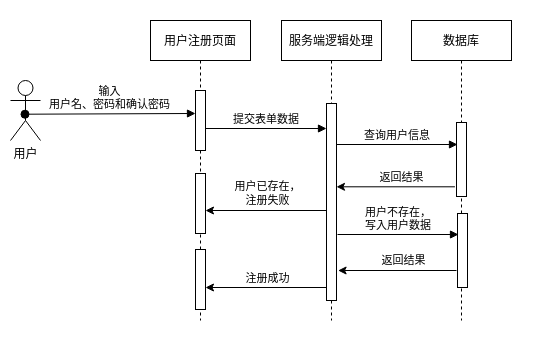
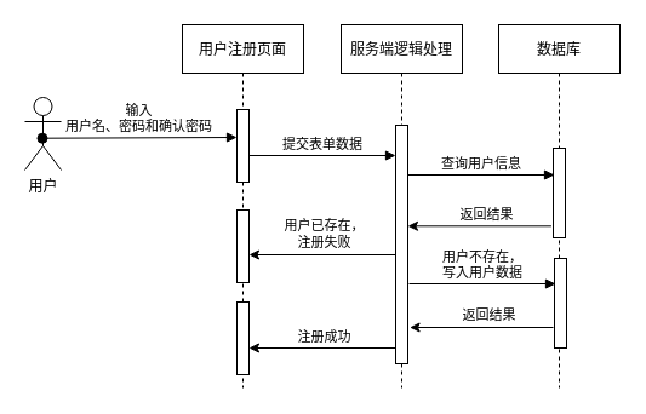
  <mxCell id="0" />
  <mxCell id="1" parent="0" />
  <mxCell id="2" value="用户注册页面" style="shape=umlLifeline;perimeter=lifelinePerimeter;container=1;collapsible=0;recursiveResize=0;rounded=0;shadow=0;strokeWidth=1;" parent="1" vertex="1"><mxGeometry x="150" y="20" width="100" height="300" as="geometry" /></mxCell>
  <mxCell id="3" value="" style="points=[];perimeter=orthogonalPerimeter;rounded=0;shadow=0;strokeWidth=1;" parent="2" vertex="1"><mxGeometry x="45" y="70" width="10" height="60" as="geometry" /></mxCell>
  <mxCell id="4" value="" style="points=[];perimeter=orthogonalPerimeter;rounded=0;shadow=0;strokeWidth=1;" parent="2" vertex="1"><mxGeometry x="45" y="153" width="10" height="60" as="geometry" /></mxCell>
  <mxCell id="5" value="" style="points=[];perimeter=orthogonalPerimeter;rounded=0;shadow=0;strokeWidth=1;" vertex="1" parent="2"><mxGeometry x="45" y="229" width="10" height="60" as="geometry" /></mxCell>
  <mxCell id="6" value="服务端逻辑处理" style="shape=umlLifeline;perimeter=lifelinePerimeter;container=1;collapsible=0;recursiveResize=0;rounded=0;shadow=0;strokeWidth=1;" parent="1" vertex="1"><mxGeometry x="281" y="20" width="100" height="300" as="geometry" /></mxCell>
  <mxCell id="7" value="" style="points=[];perimeter=orthogonalPerimeter;rounded=0;shadow=0;strokeWidth=1;" parent="6" vertex="1"><mxGeometry x="45" y="83" width="10" height="197" as="geometry" /></mxCell>
  <mxCell id="8" value="提交表单数据" style="verticalAlign=bottom;endArrow=block;shadow=0;strokeWidth=1;" parent="1" edge="1"><mxGeometry relative="1" as="geometry"><mxPoint x="205" y="128" as="sourcePoint" /><mxPoint x="326" y="128" as="targetPoint" /></mxGeometry></mxCell>
- <mxCell id="9" value="用户" style="shape=umlActor;verticalLabelPosition=bottom;verticalAlign=top;html=1;outlineConnect=0;" parent="1" vertex="1"><mxGeometry x="10" y="80" width="30" height="60" as="geometry" /></mxCell>
+ <mxCell id="9" value="用户" style="shape=umlActor;verticalLabelPosition=bottom;verticalAlign=top;html=1;outlineConnect=0;" parent="1" vertex="1"><mxGeometry x="20" y="80" width="30" height="60" as="geometry" /></mxCell>
  <mxCell id="10" value="输入&#10;用户名、密码和确认密码" style="verticalAlign=bottom;startArrow=oval;endArrow=block;startSize=8;shadow=0;strokeWidth=1;exitX=0.483;exitY=0.562;exitDx=0;exitDy=0;exitPerimeter=0;" parent="1" edge="1" source="9"><mxGeometry relative="1" as="geometry"><mxPoint x="55" y="113" as="sourcePoint" /><mxPoint x="195" y="113" as="targetPoint" /></mxGeometry></mxCell>
  <mxCell id="11" value="数据库" style="shape=umlLifeline;perimeter=lifelinePerimeter;container=1;collapsible=0;recursiveResize=0;rounded=0;shadow=0;strokeWidth=1;" parent="1" vertex="1"><mxGeometry x="411" y="20" width="100" height="300" as="geometry" /></mxCell>
  <mxCell id="12" value="" style="points=[];perimeter=orthogonalPerimeter;rounded=0;shadow=0;strokeWidth=1;" parent="11" vertex="1"><mxGeometry x="45" y="102" width="10" height="74" as="geometry" /></mxCell>
  <mxCell id="13" value="" style="endArrow=classic;html=1;rounded=0;exitX=-0.157;exitY=0.869;exitDx=0;exitDy=0;exitPerimeter=0;" edge="1" parent="11"><mxGeometry width="50" height="50" relative="1" as="geometry"><mxPoint x="45.0" y="249.996" as="sourcePoint" /><mxPoint x="-73.43" y="249.996" as="targetPoint" /></mxGeometry></mxCell>
  <mxCell id="14" value="返回结果" style="edgeLabel;html=1;align=center;verticalAlign=middle;resizable=0;points=[];" vertex="1" connectable="0" parent="13"><mxGeometry x="-0.286" y="1" relative="1" as="geometry"><mxPoint x="-12" y="-11" as="offset" /></mxGeometry></mxCell>
  <mxCell id="15" value="查询用户信息" style="verticalAlign=bottom;endArrow=block;shadow=0;strokeWidth=1;" parent="1" edge="1"><mxGeometry relative="1" as="geometry"><mxPoint x="336" y="144" as="sourcePoint" /><mxPoint x="457" y="144" as="targetPoint" /></mxGeometry></mxCell>
  <mxCell id="16" value="" style="endArrow=classic;html=1;rounded=0;exitX=-0.157;exitY=0.869;exitDx=0;exitDy=0;exitPerimeter=0;" parent="1" source="12" edge="1"><mxGeometry width="50" height="50" relative="1" as="geometry"><mxPoint x="280" y="190" as="sourcePoint" /><mxPoint x="336" y="186.306" as="targetPoint" /></mxGeometry></mxCell>
  <mxCell id="17" value="返回结果" style="edgeLabel;html=1;align=center;verticalAlign=middle;resizable=0;points=[];" parent="16" vertex="1" connectable="0"><mxGeometry x="-0.286" y="1" relative="1" as="geometry"><mxPoint x="-12" y="-11" as="offset" /></mxGeometry></mxCell>
  <mxCell id="18" value="" style="endArrow=classic;html=1;rounded=0;exitX=-0.157;exitY=0.869;exitDx=0;exitDy=0;exitPerimeter=0;" parent="1" edge="1"><mxGeometry width="50" height="50" relative="1" as="geometry"><mxPoint x="326.43" y="209.996" as="sourcePoint" /><mxPoint x="205" y="209.996" as="targetPoint" /></mxGeometry></mxCell>
  <mxCell id="19" value="用户已存在，&lt;br&gt;注册失败" style="edgeLabel;html=1;align=center;verticalAlign=middle;resizable=0;points=[];" vertex="1" connectable="0" parent="18"><mxGeometry x="0.163" y="-3" relative="1" as="geometry"><mxPoint x="11" y="-14" as="offset" /></mxGeometry></mxCell>
  <mxCell id="20" value="用户不存在，&#10;写入用户数据" style="verticalAlign=bottom;endArrow=block;shadow=0;strokeWidth=1;" edge="1" parent="1"><mxGeometry relative="1" as="geometry"><mxPoint x="337" y="234" as="sourcePoint" /><mxPoint x="458" y="234" as="targetPoint" /></mxGeometry></mxCell>
  <mxCell id="21" value="" style="points=[];perimeter=orthogonalPerimeter;rounded=0;shadow=0;strokeWidth=1;" vertex="1" parent="1"><mxGeometry x="457" y="213" width="10" height="74" as="geometry" /></mxCell>
  <mxCell id="22" value="" style="endArrow=classic;html=1;rounded=0;exitX=-0.157;exitY=0.869;exitDx=0;exitDy=0;exitPerimeter=0;" edge="1" parent="1"><mxGeometry width="50" height="50" relative="1" as="geometry"><mxPoint x="326.43" y="286.996" as="sourcePoint" /><mxPoint x="205" y="286.996" as="targetPoint" /></mxGeometry></mxCell>
  <mxCell id="23" value="注册成功" style="edgeLabel;html=1;align=center;verticalAlign=middle;resizable=0;points=[];" vertex="1" connectable="0" parent="22"><mxGeometry x="0.163" y="-3" relative="1" as="geometry"><mxPoint x="11" y="-6" as="offset" /></mxGeometry></mxCell>
